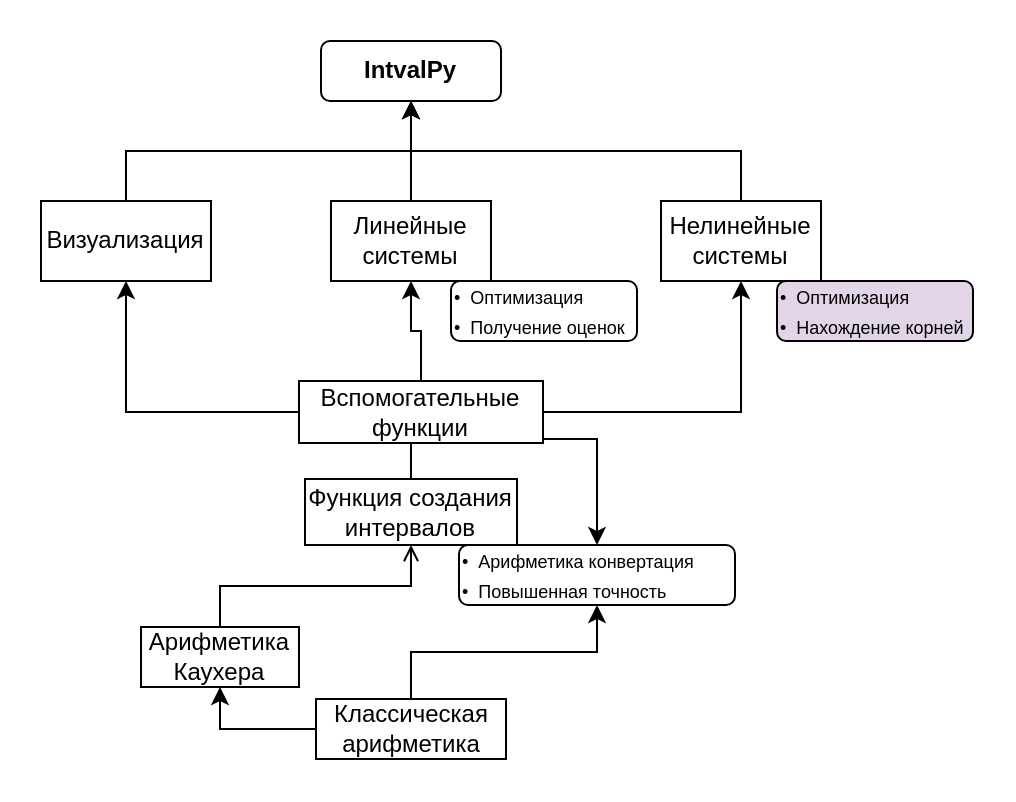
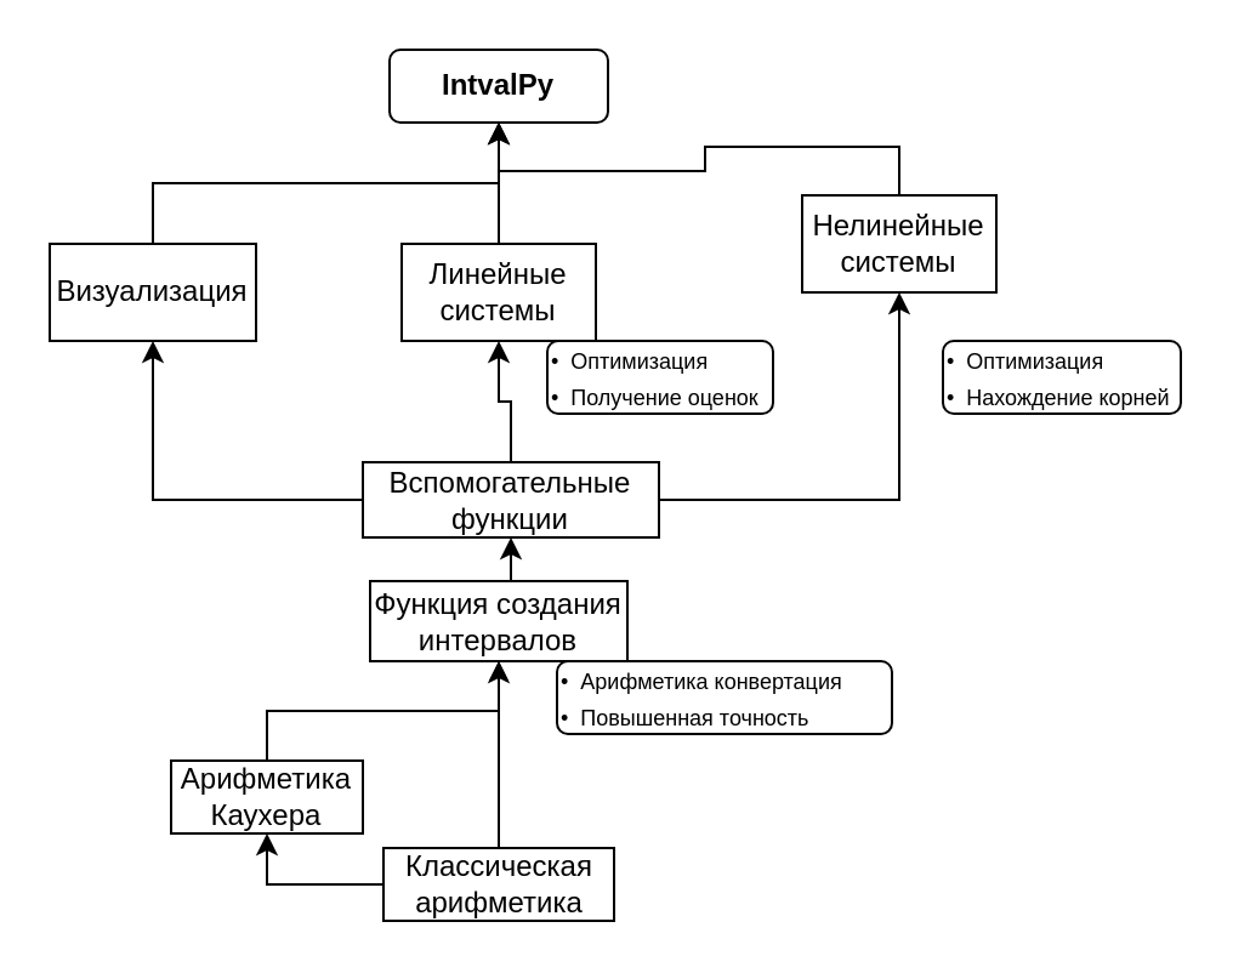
  <mxCell id="0" />
  <mxCell id="1" parent="0" />
- <mxCell id="2" style="edgeStyle=orthogonalEdgeStyle;rounded=0;orthogonalLoop=1;jettySize=auto;html=1;exitX=0.5;exitY=0;exitDx=0;exitDy=0;fontSize=9;" parent="1" source="4" target="10" edge="1"><mxGeometry relative="1" as="geometry" /></mxCell>
+ <mxCell id="2" style="edgeStyle=orthogonalEdgeStyle;rounded=0;orthogonalLoop=1;jettySize=auto;html=1;exitX=0.5;exitY=0;exitDx=0;exitDy=0;entryX=0.5;entryY=1;entryDx=0;entryDy=0;fontSize=9;" parent="1" source="4" target="9" edge="1"><mxGeometry relative="1" as="geometry" /></mxCell>
  <mxCell id="3" style="edgeStyle=orthogonalEdgeStyle;rounded=0;orthogonalLoop=1;jettySize=auto;html=1;exitX=0;exitY=0.5;exitDx=0;exitDy=0;entryX=0.5;entryY=1;entryDx=0;entryDy=0;" edge="1" parent="1" source="4" target="7"><mxGeometry relative="1" as="geometry" /></mxCell>
  <mxCell id="4" value="Классическая арифметика" style="rounded=0;whiteSpace=wrap;html=1;" parent="1" vertex="1"><mxGeometry x="157.5" y="349" width="95" height="30" as="geometry" /></mxCell>
  <mxCell id="5" style="edgeStyle=orthogonalEdgeStyle;rounded=0;orthogonalLoop=1;jettySize=auto;html=1;exitX=0.5;exitY=1;exitDx=0;exitDy=0;" parent="1" source="4" target="4" edge="1"><mxGeometry relative="1" as="geometry" /></mxCell>
  <mxCell id="6" style="edgeStyle=orthogonalEdgeStyle;rounded=0;orthogonalLoop=1;jettySize=auto;html=1;exitX=0.5;exitY=0;exitDx=0;exitDy=0;entryX=0.5;entryY=1;entryDx=0;entryDy=0;endArrow=open;" edge="1" parent="1" source="7" target="9"><mxGeometry relative="1" as="geometry" /></mxCell>
  <mxCell id="7" value="Арифметика Каухера" style="rounded=0;whiteSpace=wrap;html=1;" parent="1" vertex="1"><mxGeometry x="70" y="313" width="79" height="30" as="geometry" /></mxCell>
- <mxCell id="8" style="edgeStyle=orthogonalEdgeStyle;rounded=0;orthogonalLoop=1;jettySize=auto;html=1;exitX=0.5;exitY=0;exitDx=0;exitDy=0;fontSize=12;" parent="1" source="9" target="10" edge="1"><mxGeometry relative="1" as="geometry" /></mxCell>
+ <mxCell id="8" style="edgeStyle=orthogonalEdgeStyle;rounded=0;orthogonalLoop=1;jettySize=auto;html=1;exitX=0.5;exitY=0;exitDx=0;exitDy=0;entryX=0.5;entryY=1;entryDx=0;entryDy=0;fontSize=12;" parent="1" source="9" target="14" edge="1"><mxGeometry relative="1" as="geometry" /></mxCell>
  <mxCell id="9" value="Функция создания интервалов" style="rounded=0;whiteSpace=wrap;html=1;" parent="1" vertex="1"><mxGeometry x="152" y="239" width="106" height="33" as="geometry" /></mxCell>
  <mxCell id="10" value="&lt;font style=&quot;font-size: 9px&quot;&gt;•&amp;nbsp; Арифметика конвертация&lt;br&gt;•&amp;nbsp; Повышенная точность&lt;/font&gt;" style="rounded=1;whiteSpace=wrap;html=1;align=left;" parent="1" vertex="1"><mxGeometry x="229" y="272" width="138" height="30" as="geometry" /></mxCell>
  <mxCell id="11" style="edgeStyle=orthogonalEdgeStyle;rounded=0;orthogonalLoop=1;jettySize=auto;html=1;exitX=0.5;exitY=0;exitDx=0;exitDy=0;entryX=0.5;entryY=1;entryDx=0;entryDy=0;fontSize=12;" parent="1" source="14" target="18" edge="1"><mxGeometry relative="1" as="geometry" /></mxCell>
  <mxCell id="12" style="edgeStyle=orthogonalEdgeStyle;rounded=0;orthogonalLoop=1;jettySize=auto;html=1;exitX=1;exitY=0.5;exitDx=0;exitDy=0;fontSize=12;" parent="1" source="14" target="20" edge="1"><mxGeometry relative="1" as="geometry" /></mxCell>
  <mxCell id="13" style="edgeStyle=orthogonalEdgeStyle;rounded=0;orthogonalLoop=1;jettySize=auto;html=1;exitX=0;exitY=0.5;exitDx=0;exitDy=0;entryX=0.5;entryY=1;entryDx=0;entryDy=0;fontSize=12;" parent="1" source="14" target="16" edge="1"><mxGeometry relative="1" as="geometry" /></mxCell>
  <mxCell id="14" value="&lt;font style=&quot;font-size: 12px&quot;&gt;Вспомогательные функции&lt;/font&gt;" style="rounded=0;whiteSpace=wrap;html=1;fontSize=9;align=center;" parent="1" vertex="1"><mxGeometry x="149" y="190" width="122" height="31" as="geometry" /></mxCell>
  <mxCell id="15" style="edgeStyle=orthogonalEdgeStyle;rounded=0;orthogonalLoop=1;jettySize=auto;html=1;exitX=0.5;exitY=0;exitDx=0;exitDy=0;entryX=0.5;entryY=1;entryDx=0;entryDy=0;fontSize=16;" parent="1" source="16" target="23" edge="1"><mxGeometry relative="1" as="geometry" /></mxCell>
  <mxCell id="16" value="Визуализация" style="rounded=0;whiteSpace=wrap;html=1;fontSize=12;align=center;" parent="1" vertex="1"><mxGeometry x="20" y="100" width="85" height="40" as="geometry" /></mxCell>
  <mxCell id="17" style="edgeStyle=orthogonalEdgeStyle;rounded=0;orthogonalLoop=1;jettySize=auto;html=1;exitX=0.5;exitY=0;exitDx=0;exitDy=0;fontSize=16;" parent="1" source="18" edge="1"><mxGeometry relative="1" as="geometry"><mxPoint x="205" y="50" as="targetPoint" /></mxGeometry></mxCell>
  <mxCell id="18" value="Линейные системы" style="rounded=0;whiteSpace=wrap;html=1;fontSize=12;align=center;" parent="1" vertex="1"><mxGeometry x="165" y="100" width="80" height="40" as="geometry" /></mxCell>
  <mxCell id="19" style="edgeStyle=orthogonalEdgeStyle;rounded=0;orthogonalLoop=1;jettySize=auto;html=1;exitX=0.5;exitY=0;exitDx=0;exitDy=0;entryX=0.5;entryY=1;entryDx=0;entryDy=0;fontSize=16;" parent="1" source="20" target="23" edge="1"><mxGeometry relative="1" as="geometry" /></mxCell>
- <mxCell id="20" value="Нелинейные системы" style="rounded=0;whiteSpace=wrap;html=1;fontSize=12;align=center;" parent="1" vertex="1"><mxGeometry x="330" y="100" width="80" height="40" as="geometry" /></mxCell>
- <mxCell id="21" value="&lt;font style=&quot;font-size: 9px&quot;&gt;•&amp;nbsp;&amp;nbsp;Оптимизация&lt;br&gt;•&amp;nbsp;&amp;nbsp;Нахождение корней&lt;br&gt;&lt;/font&gt;" style="rounded=1;whiteSpace=wrap;html=1;fontSize=12;align=left;fillColor=#e1d5e7;" parent="1" vertex="1"><mxGeometry x="388" y="140" width="98" height="30" as="geometry" /></mxCell>
+ <mxCell id="20" value="Нелинейные системы" style="rounded=0;whiteSpace=wrap;html=1;fontSize=12;align=center;" parent="1" vertex="1"><mxGeometry x="330" y="80" width="80" height="40" as="geometry" /></mxCell>
+ <mxCell id="21" value="&lt;font style=&quot;font-size: 9px&quot;&gt;•&amp;nbsp;&amp;nbsp;Оптимизация&lt;br&gt;•&amp;nbsp;&amp;nbsp;Нахождение корней&lt;br&gt;&lt;/font&gt;" style="rounded=1;whiteSpace=wrap;html=1;fontSize=12;align=left;" parent="1" vertex="1"><mxGeometry x="388" y="140" width="98" height="30" as="geometry" /></mxCell>
  <mxCell id="22" value="&lt;font style=&quot;font-size: 9px&quot;&gt;•&amp;nbsp;&amp;nbsp;Оптимизация&lt;br&gt;•&amp;nbsp;&amp;nbsp;Получение оценок&lt;br&gt;&lt;/font&gt;" style="rounded=1;whiteSpace=wrap;html=1;fontSize=12;align=left;" parent="1" vertex="1"><mxGeometry x="225" y="140" width="93" height="30" as="geometry" /></mxCell>
  <mxCell id="23" value="&lt;h2&gt;IntvalPy&lt;/h2&gt;" style="rounded=1;whiteSpace=wrap;html=1;fontSize=8;align=center;" parent="1" vertex="1"><mxGeometry x="160" y="20" width="90" height="30" as="geometry" /></mxCell>
